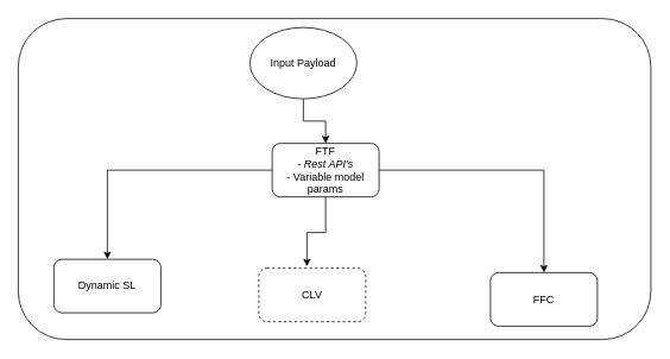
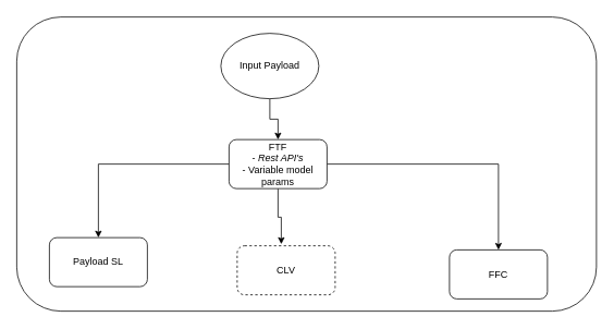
  <mxCell id="0" />
  <mxCell id="1" parent="0" />
  <mxCell id="2" value="" style="rounded=1;whiteSpace=wrap;html=1;" vertex="1" parent="1"><mxGeometry x="20" y="20" width="710" height="360" as="geometry" /></mxCell>
  <mxCell id="3" style="edgeStyle=orthogonalEdgeStyle;rounded=0;orthogonalLoop=1;jettySize=auto;html=1;entryX=0.45;entryY=-0.033;entryDx=0;entryDy=0;entryPerimeter=0;" edge="1" parent="1" source="6" target="10"><mxGeometry relative="1" as="geometry" /></mxCell>
  <mxCell id="4" style="edgeStyle=orthogonalEdgeStyle;rounded=0;orthogonalLoop=1;jettySize=auto;html=1;entryX=0.5;entryY=0;entryDx=0;entryDy=0;" edge="1" parent="1" source="6" target="11"><mxGeometry relative="1" as="geometry" /></mxCell>
  <mxCell id="5" style="edgeStyle=orthogonalEdgeStyle;rounded=0;orthogonalLoop=1;jettySize=auto;html=1;" edge="1" parent="1" source="6" target="9"><mxGeometry relative="1" as="geometry" /></mxCell>
- <mxCell id="6" value="FTF&lt;br&gt;- &lt;i&gt;Rest API's&lt;br&gt;&lt;/i&gt;- Variable model params" style="rounded=1;whiteSpace=wrap;html=1;" vertex="1" parent="1"><mxGeometry x="305" y="160" width="120" height="60" as="geometry" /></mxCell>
+ <mxCell id="6" value="FTF&lt;br&gt;- &lt;i&gt;Rest API's&lt;br&gt;&lt;/i&gt;- Variable model params" style="rounded=1;whiteSpace=wrap;html=1;" vertex="1" parent="1"><mxGeometry x="280" y="170" width="120" height="60" as="geometry" /></mxCell>
  <mxCell id="7" style="edgeStyle=orthogonalEdgeStyle;rounded=0;orthogonalLoop=1;jettySize=auto;html=1;" edge="1" parent="1" source="8" target="6"><mxGeometry relative="1" as="geometry" /></mxCell>
- <mxCell id="8" value="Input Payload" style="ellipse;whiteSpace=wrap;html=1;" vertex="1" parent="1"><mxGeometry x="280" y="30" width="120" height="80" as="geometry" /></mxCell>
- <mxCell id="9" value="Dynamic SL" style="rounded=1;whiteSpace=wrap;html=1;" vertex="1" parent="1"><mxGeometry x="60" y="290" width="120" height="60" as="geometry" /></mxCell>
+ <mxCell id="8" value="Input Payload" style="ellipse;whiteSpace=wrap;html=1;" vertex="1" parent="1"><mxGeometry x="270" y="40" width="120" height="80" as="geometry" /></mxCell>
+ <mxCell id="9" value="Payload SL" style="rounded=1;whiteSpace=wrap;html=1;" vertex="1" parent="1"><mxGeometry x="60" y="290" width="120" height="60" as="geometry" /></mxCell>
  <mxCell id="10" value="CLV" style="rounded=1;whiteSpace=wrap;html=1;dashed=1;" vertex="1" parent="1"><mxGeometry x="290" y="300" width="120" height="60" as="geometry" /></mxCell>
  <mxCell id="11" value="FFC" style="rounded=1;whiteSpace=wrap;html=1;" vertex="1" parent="1"><mxGeometry x="550" y="305" width="120" height="60" as="geometry" /></mxCell>
